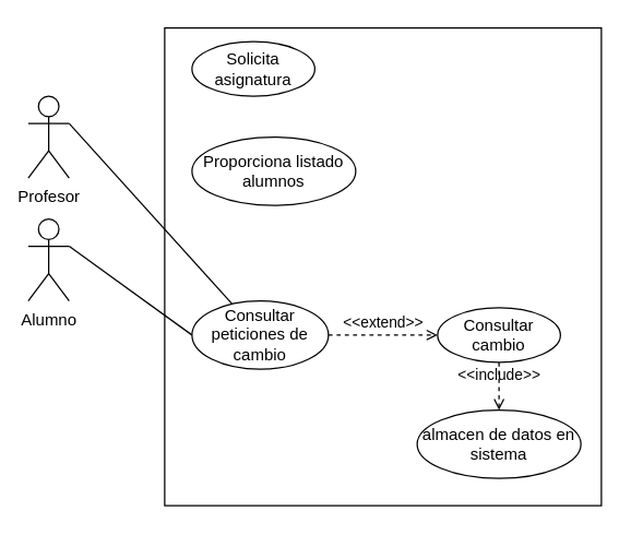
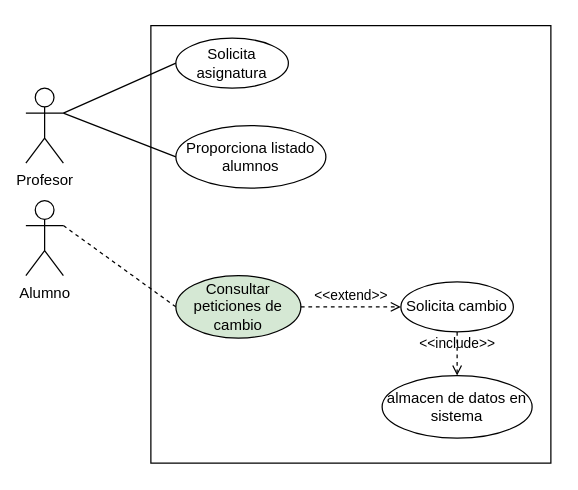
  <mxCell id="0" />
  <mxCell id="1" parent="0" />
  <mxCell id="2" value="" style="rounded=0;whiteSpace=wrap;html=1;" vertex="1" parent="1"><mxGeometry x="120" y="20" width="320" height="350" as="geometry" /></mxCell>
  <mxCell id="3" value="Profesor" style="shape=umlActor;verticalLabelPosition=bottom;verticalAlign=top;html=1;outlineConnect=0;" vertex="1" parent="1"><mxGeometry x="20" y="70" width="30" height="60" as="geometry" /></mxCell>
  <mxCell id="4" value="Alumno" style="shape=umlActor;verticalLabelPosition=bottom;verticalAlign=top;html=1;outlineConnect=0;" vertex="1" parent="1"><mxGeometry x="20" y="160" width="30" height="60" as="geometry" /></mxCell>
  <mxCell id="5" value="Solicita asignatura" style="ellipse;whiteSpace=wrap;html=1;" vertex="1" parent="1"><mxGeometry x="140" y="30" width="90" height="40" as="geometry" /></mxCell>
  <mxCell id="6" value="Proporciona listado alumnos" style="ellipse;whiteSpace=wrap;html=1;" vertex="1" parent="1"><mxGeometry x="140" y="100" width="120" height="50" as="geometry" /></mxCell>
- <mxCell id="7" value="Consultar cambio" style="ellipse;whiteSpace=wrap;html=1;" vertex="1" parent="1"><mxGeometry x="320" y="225" width="90" height="40" as="geometry" /></mxCell>
+ <mxCell id="7" value="Solicita cambio" style="ellipse;whiteSpace=wrap;html=1;" vertex="1" parent="1"><mxGeometry x="320" y="225" width="90" height="40" as="geometry" /></mxCell>
  <mxCell id="8" value="almacen de datos en sistema" style="ellipse;whiteSpace=wrap;html=1;" vertex="1" parent="1"><mxGeometry x="305" y="300" width="120" height="50" as="geometry" /></mxCell>
- <mxCell id="10" value="" style="endArrow=none;html=1;rounded=0;exitX=1;exitY=0.333;exitDx=0;exitDy=0;exitPerimeter=0;" edge="1" parent="1" source="3" target="13"><mxGeometry width="50" height="50" relative="1" as="geometry"><mxPoint x="60" y="100" as="sourcePoint" /><mxPoint x="150" y="100" as="targetPoint" /></mxGeometry></mxCell>
- <mxCell id="11" value="" style="endArrow=none;html=1;rounded=0;exitX=1;exitY=0.333;exitDx=0;exitDy=0;exitPerimeter=0;entryX=0;entryY=0.5;entryDx=0;entryDy=0;" edge="1" parent="1" source="4" target="13"><mxGeometry width="50" height="50" relative="1" as="geometry"><mxPoint x="60" y="100" as="sourcePoint" /><mxPoint x="150" y="155" as="targetPoint" /></mxGeometry></mxCell>
+ <mxCell id="9" value="" style="endArrow=none;html=1;rounded=0;exitX=1;exitY=0.333;exitDx=0;exitDy=0;exitPerimeter=0;entryX=0;entryY=0.5;entryDx=0;entryDy=0;" edge="1" parent="1" source="3" target="5"><mxGeometry width="50" height="50" relative="1" as="geometry"><mxPoint x="190" y="170" as="sourcePoint" /><mxPoint x="240" y="120" as="targetPoint" /></mxGeometry></mxCell>
+ <mxCell id="10" value="" style="endArrow=none;html=1;rounded=0;exitX=1;exitY=0.333;exitDx=0;exitDy=0;exitPerimeter=0;entryX=0;entryY=0.5;entryDx=0;entryDy=0;" edge="1" parent="1" source="3" target="6"><mxGeometry width="50" height="50" relative="1" as="geometry"><mxPoint x="60" y="100" as="sourcePoint" /><mxPoint x="150" y="100" as="targetPoint" /></mxGeometry></mxCell>
+ <mxCell id="11" value="" style="endArrow=none;html=1;rounded=0;exitX=1;exitY=0.333;exitDx=0;exitDy=0;exitPerimeter=0;entryX=0;entryY=0.5;entryDx=0;entryDy=0;dashed=1;" edge="1" parent="1" source="4" target="13"><mxGeometry width="50" height="50" relative="1" as="geometry"><mxPoint x="60" y="100" as="sourcePoint" /><mxPoint x="150" y="155" as="targetPoint" /></mxGeometry></mxCell>
  <mxCell id="12" value="&amp;lt;&amp;lt;include&amp;gt;&amp;gt;" style="html=1;verticalAlign=bottom;labelBackgroundColor=none;endArrow=open;endFill=0;dashed=1;rounded=0;exitX=0.5;exitY=1;exitDx=0;exitDy=0;entryX=0.5;entryY=0;entryDx=0;entryDy=0;" edge="1" parent="1" source="7" target="8"><mxGeometry width="160" relative="1" as="geometry"><mxPoint x="350" y="215" as="sourcePoint" /><mxPoint x="500" y="245" as="targetPoint" /></mxGeometry></mxCell>
- <mxCell id="13" value="Consultar peticiones de cambio" style="ellipse;whiteSpace=wrap;html=1;" vertex="1" parent="1"><mxGeometry x="140" y="220" width="100" height="50" as="geometry" /></mxCell>
+ <mxCell id="13" value="Consultar peticiones de cambio" style="ellipse;whiteSpace=wrap;html=1;fillColor=#d5e8d4;" vertex="1" parent="1"><mxGeometry x="140" y="220" width="100" height="50" as="geometry" /></mxCell>
  <mxCell id="14" value="&amp;lt;&amp;lt;extend&amp;gt;&amp;gt;" style="html=1;verticalAlign=bottom;labelBackgroundColor=none;endArrow=open;endFill=0;dashed=1;rounded=0;exitX=1;exitY=0.5;exitDx=0;exitDy=0;entryX=0;entryY=0.5;entryDx=0;entryDy=0;" edge="1" parent="1" source="13" target="7"><mxGeometry width="160" relative="1" as="geometry"><mxPoint x="220" y="230" as="sourcePoint" /><mxPoint x="380" y="230" as="targetPoint" /></mxGeometry></mxCell>
